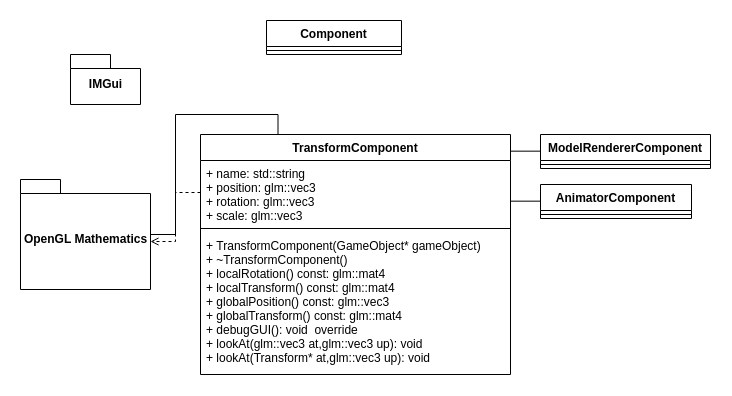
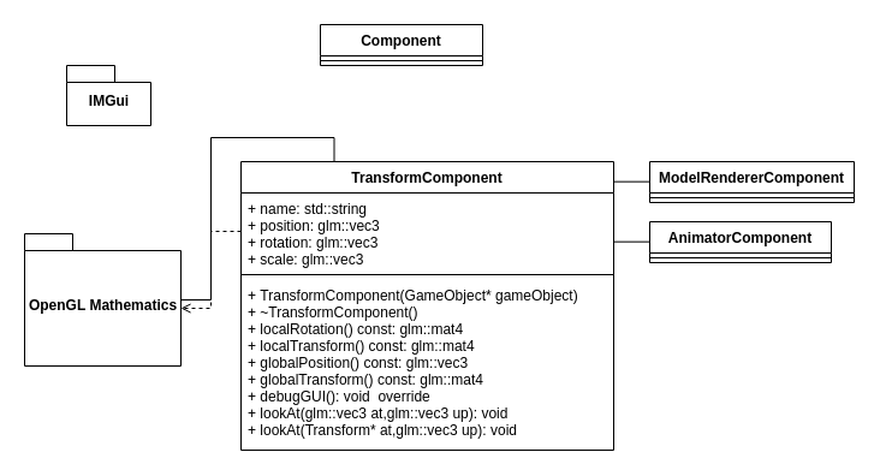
  <mxCell id="0" />
  <mxCell id="1" parent="0" />
  <mxCell id="2" style="edgeStyle=orthogonalEdgeStyle;rounded=0;orthogonalLoop=1;jettySize=auto;html=1;exitX=0.25;exitY=0;exitDx=0;exitDy=0;endArrow=none;endFill=0;" parent="1" source="3" target="9" edge="1"><mxGeometry relative="1" as="geometry" /></mxCell>
  <mxCell id="3" value="TransformComponent" style="swimlane;fontStyle=1;align=center;verticalAlign=top;childLayout=stackLayout;horizontal=1;startSize=26;horizontalStack=0;resizeParent=1;resizeParentMax=0;resizeLast=0;collapsible=1;marginBottom=0;" parent="1" vertex="1"><mxGeometry x="200" y="134" width="310" height="240" as="geometry" /></mxCell>
  <mxCell id="4" value="+ name: std::string&#10;+ position: glm::vec3 &#10;+ rotation: glm::vec3 &#10;+ scale: glm::vec3 " style="text;strokeColor=none;fillColor=none;align=left;verticalAlign=top;spacingLeft=4;spacingRight=4;overflow=hidden;rotatable=0;points=[[0,0.5],[1,0.5]];portConstraint=eastwest;" parent="3" vertex="1"><mxGeometry y="26" width="310" height="64" as="geometry" /></mxCell>
  <mxCell id="5" value="" style="line;strokeWidth=1;fillColor=none;align=left;verticalAlign=middle;spacingTop=-1;spacingLeft=3;spacingRight=3;rotatable=0;labelPosition=right;points=[];portConstraint=eastwest;" parent="3" vertex="1"><mxGeometry y="90" width="310" height="8" as="geometry" /></mxCell>
  <mxCell id="6" value="+ TransformComponent(GameObject* gameObject)&#10;+ ~TransformComponent()&#10;+ localRotation() const: glm::mat4 &#10;+ localTransform() const: glm::mat4 &#10;+ globalPosition() const: glm::vec3&#10;+ globalTransform() const: glm::mat4  &#10;+ debugGUI(): void  override&#10;+ lookAt(glm::vec3 at,glm::vec3 up): void &#10;+ lookAt(Transform* at,glm::vec3 up): void " style="text;strokeColor=none;fillColor=none;align=left;verticalAlign=top;spacingLeft=4;spacingRight=4;overflow=hidden;rotatable=0;points=[[0,0.5],[1,0.5]];portConstraint=eastwest;fontStyle=0" parent="3" vertex="1"><mxGeometry y="98" width="310" height="142" as="geometry" /></mxCell>
  <mxCell id="7" value="Component" style="swimlane;fontStyle=1;align=center;verticalAlign=top;childLayout=stackLayout;horizontal=1;startSize=26;horizontalStack=0;resizeParent=1;resizeParentMax=0;resizeLast=0;collapsible=1;marginBottom=0;" parent="1" vertex="1"><mxGeometry x="266" y="20" width="135" height="34" as="geometry" /></mxCell>
  <mxCell id="8" value="" style="line;strokeWidth=1;fillColor=none;align=left;verticalAlign=middle;spacingTop=-1;spacingLeft=3;spacingRight=3;rotatable=0;labelPosition=right;points=[];portConstraint=eastwest;" parent="7" vertex="1"><mxGeometry y="26" width="135" height="8" as="geometry" /></mxCell>
- <mxCell id="9" value="OpenGL Mathematics" style="shape=folder;fontStyle=1;spacingTop=10;tabWidth=40;tabHeight=14;tabPosition=left;html=1;" parent="1" vertex="1"><mxGeometry x="20" y="179" width="130" height="110" as="geometry" /></mxCell>
+ <mxCell id="9" value="OpenGL Mathematics" style="shape=folder;fontStyle=1;spacingTop=10;tabWidth=40;tabHeight=14;tabPosition=left;html=1;" parent="1" vertex="1"><mxGeometry x="20" y="194" width="130" height="110" as="geometry" /></mxCell>
  <mxCell id="10" style="edgeStyle=orthogonalEdgeStyle;rounded=0;orthogonalLoop=1;jettySize=auto;html=1;exitX=0;exitY=0.5;exitDx=0;exitDy=0;entryX=0;entryY=0;entryDx=130;entryDy=62;entryPerimeter=0;endArrow=open;endFill=0;dashed=1;" parent="1" source="4" target="9" edge="1"><mxGeometry relative="1" as="geometry" /></mxCell>
  <mxCell id="11" value="AnimatorComponent" style="swimlane;fontStyle=1;align=center;verticalAlign=top;childLayout=stackLayout;horizontal=1;startSize=26;horizontalStack=0;resizeParent=1;resizeParentMax=0;resizeLast=0;collapsible=1;marginBottom=0;" parent="1" vertex="1"><mxGeometry x="540" y="184" width="151" height="34" as="geometry" /></mxCell>
  <mxCell id="12" value="" style="line;strokeWidth=1;fillColor=none;align=left;verticalAlign=middle;spacingTop=-1;spacingLeft=3;spacingRight=3;rotatable=0;labelPosition=right;points=[];portConstraint=eastwest;" parent="11" vertex="1"><mxGeometry y="26" width="151" height="8" as="geometry" /></mxCell>
  <mxCell id="13" value="ModelRendererComponent" style="swimlane;fontStyle=1;align=center;verticalAlign=top;childLayout=stackLayout;horizontal=1;startSize=26;horizontalStack=0;resizeParent=1;resizeParentMax=0;resizeLast=0;collapsible=1;marginBottom=0;" parent="1" vertex="1"><mxGeometry x="540" y="134" width="170" height="34" as="geometry" /></mxCell>
  <mxCell id="14" value="" style="line;strokeWidth=1;fillColor=none;align=left;verticalAlign=middle;spacingTop=-1;spacingLeft=3;spacingRight=3;rotatable=0;labelPosition=right;points=[];portConstraint=eastwest;" parent="13" vertex="1"><mxGeometry y="26" width="170" height="8" as="geometry" /></mxCell>
- <mxCell id="15" value="IMGui" style="shape=folder;fontStyle=1;spacingTop=10;tabWidth=40;tabHeight=14;tabPosition=left;html=1;" parent="1" vertex="1"><mxGeometry x="70" y="54" width="70" height="50" as="geometry" /></mxCell>
+ <mxCell id="15" value="IMGui" style="shape=folder;fontStyle=1;spacingTop=10;tabWidth=40;tabHeight=14;tabPosition=left;html=1;" parent="1" vertex="1"><mxGeometry x="55" y="54" width="70" height="50" as="geometry" /></mxCell>
  <mxCell id="16" value="" style="endArrow=none;html=1;" edge="1" parent="1"><mxGeometry width="50" height="50" relative="1" as="geometry"><mxPoint x="510" y="150.66" as="sourcePoint" /><mxPoint x="540" y="150.66" as="targetPoint" /></mxGeometry></mxCell>
  <mxCell id="17" value="" style="endArrow=none;html=1;" edge="1" parent="1"><mxGeometry width="50" height="50" relative="1" as="geometry"><mxPoint x="510" y="200.66" as="sourcePoint" /><mxPoint x="540" y="200.66" as="targetPoint" /></mxGeometry></mxCell>
